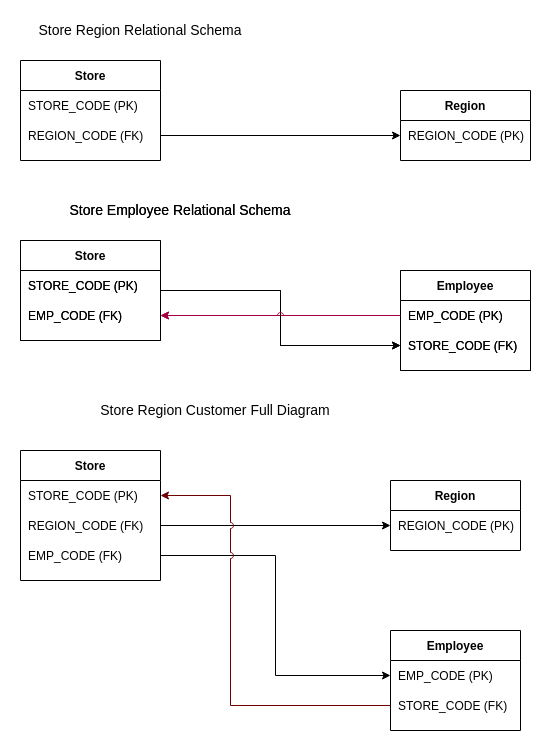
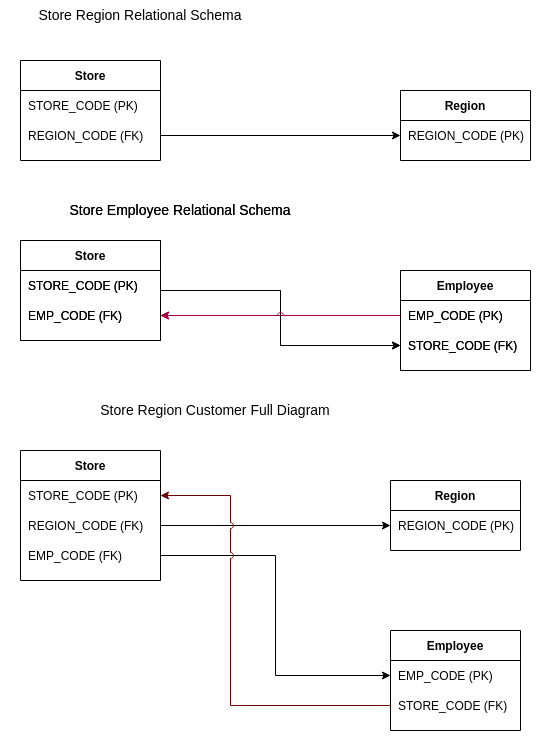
  <mxCell id="0" />
  <mxCell id="1" parent="0" />
  <mxCell id="2" value="Store" style="shape=table;startSize=30;container=1;collapsible=1;childLayout=tableLayout;fixedRows=1;rowLines=0;fontStyle=1;align=center;resizeLast=1;" parent="1" vertex="1"><mxGeometry x="20" y="60" width="140" height="100" as="geometry" /></mxCell>
  <mxCell id="3" value="" style="shape=partialRectangle;collapsible=0;dropTarget=0;pointerEvents=0;fillColor=none;points=[[0,0.5],[1,0.5]];portConstraint=eastwest;top=0;left=0;right=0;bottom=0;" parent="2" vertex="1"><mxGeometry y="30" width="140" height="30" as="geometry" /></mxCell>
  <mxCell id="4" value="STORE_CODE (PK)" style="shape=partialRectangle;overflow=hidden;connectable=0;fillColor=none;top=0;left=0;bottom=0;right=0;align=left;spacingLeft=6;" parent="3" vertex="1"><mxGeometry width="140" height="30" as="geometry" /></mxCell>
  <mxCell id="5" style="shape=partialRectangle;collapsible=0;dropTarget=0;pointerEvents=0;fillColor=none;points=[[0,0.5],[1,0.5]];portConstraint=eastwest;top=0;left=0;right=0;bottom=0;" vertex="1" parent="2"><mxGeometry y="60" width="140" height="30" as="geometry" /></mxCell>
  <mxCell id="6" value="REGION_CODE (FK)" style="shape=partialRectangle;overflow=hidden;connectable=0;fillColor=none;top=0;left=0;bottom=0;right=0;align=left;spacingLeft=6;" vertex="1" parent="5"><mxGeometry width="140" height="30" as="geometry" /></mxCell>
  <mxCell id="7" value="Region" style="shape=table;startSize=30;container=1;collapsible=1;childLayout=tableLayout;fixedRows=1;rowLines=0;fontStyle=1;align=center;resizeLast=1;" vertex="1" parent="1"><mxGeometry x="400" y="90" width="130" height="70" as="geometry" /></mxCell>
  <mxCell id="8" value="" style="shape=partialRectangle;collapsible=0;dropTarget=0;pointerEvents=0;fillColor=none;points=[[0,0.5],[1,0.5]];portConstraint=eastwest;top=0;left=0;right=0;bottom=0;" vertex="1" parent="7"><mxGeometry y="30" width="130" height="30" as="geometry" /></mxCell>
  <mxCell id="9" value="REGION_CODE (PK)" style="shape=partialRectangle;overflow=hidden;connectable=0;fillColor=none;top=0;left=0;bottom=0;right=0;align=left;spacingLeft=6;" vertex="1" parent="8"><mxGeometry width="130" height="30" as="geometry" /></mxCell>
  <mxCell id="10" style="edgeStyle=orthogonalEdgeStyle;rounded=0;orthogonalLoop=1;jettySize=auto;html=1;entryX=0;entryY=0.5;entryDx=0;entryDy=0;" edge="1" parent="1" source="5" target="8"><mxGeometry relative="1" as="geometry" /></mxCell>
- <mxCell id="11" value="Store Region Relational Schema" style="text;html=1;strokeColor=none;fillColor=none;align=center;verticalAlign=middle;whiteSpace=wrap;rounded=0;fontSize=14;" vertex="1" parent="1"><mxGeometry x="30" y="20" width="220" height="20" as="geometry" /></mxCell>
+ <mxCell id="11" value="Store Region Relational Schema" style="text;html=1;strokeColor=none;fillColor=none;align=center;verticalAlign=middle;whiteSpace=wrap;rounded=0;fontSize=14;" vertex="1" parent="1"><mxGeometry x="30" y="5" width="220" height="20" as="geometry" /></mxCell>
  <mxCell id="12" style="edgeStyle=orthogonalEdgeStyle;rounded=0;orthogonalLoop=1;jettySize=auto;html=1;fontSize=14;" edge="1" parent="1" source="13" target="21"><mxGeometry relative="1" as="geometry"><mxPoint x="340" y="280" as="targetPoint" /></mxGeometry></mxCell>
  <mxCell id="13" value="Store" style="shape=table;startSize=30;container=1;collapsible=1;childLayout=tableLayout;fixedRows=1;rowLines=0;fontStyle=1;align=center;resizeLast=1;" vertex="1" parent="1"><mxGeometry x="20" y="240" width="140" height="100" as="geometry" /></mxCell>
  <mxCell id="14" value="" style="shape=partialRectangle;collapsible=0;dropTarget=0;pointerEvents=0;fillColor=none;points=[[0,0.5],[1,0.5]];portConstraint=eastwest;top=0;left=0;right=0;bottom=0;" vertex="1" parent="13"><mxGeometry y="30" width="140" height="30" as="geometry" /></mxCell>
  <mxCell id="15" value="STORE_CODE (PK)" style="shape=partialRectangle;overflow=hidden;connectable=0;fillColor=none;top=0;left=0;bottom=0;right=0;align=left;spacingLeft=6;" vertex="1" parent="14"><mxGeometry width="140" height="30" as="geometry" /></mxCell>
  <mxCell id="16" style="shape=partialRectangle;collapsible=0;dropTarget=0;pointerEvents=0;fillColor=none;points=[[0,0.5],[1,0.5]];portConstraint=eastwest;top=0;left=0;right=0;bottom=0;" vertex="1" parent="13"><mxGeometry y="60" width="140" height="30" as="geometry" /></mxCell>
  <mxCell id="17" value="EMP_CODE (FK)" style="shape=partialRectangle;overflow=hidden;connectable=0;fillColor=none;top=0;left=0;bottom=0;right=0;align=left;spacingLeft=6;" vertex="1" parent="16"><mxGeometry width="140" height="30" as="geometry" /></mxCell>
  <mxCell id="18" value="Employee" style="shape=table;startSize=30;container=1;collapsible=1;childLayout=tableLayout;fixedRows=1;rowLines=0;fontStyle=1;align=center;resizeLast=1;" vertex="1" parent="1"><mxGeometry x="400" y="270" width="130" height="100" as="geometry" /></mxCell>
  <mxCell id="19" value="" style="shape=partialRectangle;collapsible=0;dropTarget=0;pointerEvents=0;fillColor=none;points=[[0,0.5],[1,0.5]];portConstraint=eastwest;top=0;left=0;right=0;bottom=0;" vertex="1" parent="18"><mxGeometry y="30" width="130" height="30" as="geometry" /></mxCell>
  <mxCell id="20" value="EMP_CODE (PK)" style="shape=partialRectangle;overflow=hidden;connectable=0;fillColor=none;top=0;left=0;bottom=0;right=0;align=left;spacingLeft=6;" vertex="1" parent="19"><mxGeometry width="130" height="30" as="geometry" /></mxCell>
  <mxCell id="21" style="shape=partialRectangle;collapsible=0;dropTarget=0;pointerEvents=0;fillColor=none;points=[[0,0.5],[1,0.5]];portConstraint=eastwest;top=0;left=0;right=0;bottom=0;" vertex="1" parent="18"><mxGeometry y="60" width="130" height="30" as="geometry" /></mxCell>
  <mxCell id="22" value="STORE_CODE (FK)" style="shape=partialRectangle;overflow=hidden;connectable=0;fillColor=none;top=0;left=0;bottom=0;right=0;align=left;spacingLeft=6;" vertex="1" parent="21"><mxGeometry width="130" height="30" as="geometry" /></mxCell>
  <mxCell id="23" value="Store Employee Relational Schema" style="text;html=1;strokeColor=none;fillColor=none;align=center;verticalAlign=middle;whiteSpace=wrap;rounded=0;fontSize=14;" vertex="1" parent="1"><mxGeometry x="30" y="200" width="300" height="20" as="geometry" /></mxCell>
  <mxCell id="24" style="edgeStyle=orthogonalEdgeStyle;rounded=0;orthogonalLoop=1;jettySize=auto;html=1;entryX=1;entryY=0.5;entryDx=0;entryDy=0;fontSize=14;fillColor=#d80073;strokeColor=#A50040;" edge="1" parent="1" source="19" target="16"><mxGeometry relative="1" as="geometry" /></mxCell>
  <mxCell id="25" style="edgeStyle=orthogonalEdgeStyle;rounded=0;orthogonalLoop=1;jettySize=auto;html=1;fontSize=14;" edge="1" parent="1" source="26" target="34"><mxGeometry relative="1" as="geometry"><mxPoint x="340" y="280" as="targetPoint" /></mxGeometry></mxCell>
  <mxCell id="26" value="Store" style="shape=table;startSize=30;container=1;collapsible=1;childLayout=tableLayout;fixedRows=1;rowLines=0;fontStyle=1;align=center;resizeLast=1;" vertex="1" parent="1"><mxGeometry x="20" y="240" width="140" height="100" as="geometry" /></mxCell>
  <mxCell id="27" value="" style="shape=partialRectangle;collapsible=0;dropTarget=0;pointerEvents=0;fillColor=none;points=[[0,0.5],[1,0.5]];portConstraint=eastwest;top=0;left=0;right=0;bottom=0;" vertex="1" parent="26"><mxGeometry y="30" width="140" height="30" as="geometry" /></mxCell>
  <mxCell id="28" value="STORE_CODE (PK)" style="shape=partialRectangle;overflow=hidden;connectable=0;fillColor=none;top=0;left=0;bottom=0;right=0;align=left;spacingLeft=6;" vertex="1" parent="27"><mxGeometry width="140" height="30" as="geometry" /></mxCell>
  <mxCell id="29" style="shape=partialRectangle;collapsible=0;dropTarget=0;pointerEvents=0;fillColor=none;points=[[0,0.5],[1,0.5]];portConstraint=eastwest;top=0;left=0;right=0;bottom=0;" vertex="1" parent="26"><mxGeometry y="60" width="140" height="30" as="geometry" /></mxCell>
  <mxCell id="30" value="EMP_CODE (FK)" style="shape=partialRectangle;overflow=hidden;connectable=0;fillColor=none;top=0;left=0;bottom=0;right=0;align=left;spacingLeft=6;" vertex="1" parent="29"><mxGeometry width="140" height="30" as="geometry" /></mxCell>
  <mxCell id="31" value="Employee" style="shape=table;startSize=30;container=1;collapsible=1;childLayout=tableLayout;fixedRows=1;rowLines=0;fontStyle=1;align=center;resizeLast=1;" vertex="1" parent="1"><mxGeometry x="400" y="270" width="130" height="100" as="geometry" /></mxCell>
  <mxCell id="32" value="" style="shape=partialRectangle;collapsible=0;dropTarget=0;pointerEvents=0;fillColor=none;points=[[0,0.5],[1,0.5]];portConstraint=eastwest;top=0;left=0;right=0;bottom=0;" vertex="1" parent="31"><mxGeometry y="30" width="130" height="30" as="geometry" /></mxCell>
  <mxCell id="33" value="EMP_CODE (PK)" style="shape=partialRectangle;overflow=hidden;connectable=0;fillColor=none;top=0;left=0;bottom=0;right=0;align=left;spacingLeft=6;" vertex="1" parent="32"><mxGeometry width="130" height="30" as="geometry" /></mxCell>
  <mxCell id="34" style="shape=partialRectangle;collapsible=0;dropTarget=0;pointerEvents=0;fillColor=none;points=[[0,0.5],[1,0.5]];portConstraint=eastwest;top=0;left=0;right=0;bottom=0;" vertex="1" parent="31"><mxGeometry y="60" width="130" height="30" as="geometry" /></mxCell>
  <mxCell id="35" value="STORE_CODE (FK)" style="shape=partialRectangle;overflow=hidden;connectable=0;fillColor=none;top=0;left=0;bottom=0;right=0;align=left;spacingLeft=6;" vertex="1" parent="34"><mxGeometry width="130" height="30" as="geometry" /></mxCell>
  <mxCell id="36" value="Store Employee Relational Schema" style="text;html=1;strokeColor=none;fillColor=none;align=center;verticalAlign=middle;whiteSpace=wrap;rounded=0;fontSize=14;" vertex="1" parent="1"><mxGeometry x="30" y="200" width="300" height="20" as="geometry" /></mxCell>
  <mxCell id="37" style="edgeStyle=orthogonalEdgeStyle;rounded=0;orthogonalLoop=1;jettySize=auto;html=1;entryX=1;entryY=0.5;entryDx=0;entryDy=0;fontSize=14;fillColor=#d80073;strokeColor=#A50040;jumpStyle=arc;" edge="1" parent="1" source="32" target="29"><mxGeometry relative="1" as="geometry" /></mxCell>
  <mxCell id="38" value="Store" style="shape=table;startSize=30;container=1;collapsible=1;childLayout=tableLayout;fixedRows=1;rowLines=0;fontStyle=1;align=center;resizeLast=1;" vertex="1" parent="1"><mxGeometry x="20" y="450" width="140" height="130" as="geometry" /></mxCell>
  <mxCell id="39" value="" style="shape=partialRectangle;collapsible=0;dropTarget=0;pointerEvents=0;fillColor=none;points=[[0,0.5],[1,0.5]];portConstraint=eastwest;top=0;left=0;right=0;bottom=0;" vertex="1" parent="38"><mxGeometry y="30" width="140" height="30" as="geometry" /></mxCell>
  <mxCell id="40" value="STORE_CODE (PK)" style="shape=partialRectangle;overflow=hidden;connectable=0;fillColor=none;top=0;left=0;bottom=0;right=0;align=left;spacingLeft=6;" vertex="1" parent="39"><mxGeometry width="140" height="30" as="geometry" /></mxCell>
  <mxCell id="41" style="shape=partialRectangle;collapsible=0;dropTarget=0;pointerEvents=0;fillColor=none;points=[[0,0.5],[1,0.5]];portConstraint=eastwest;top=0;left=0;right=0;bottom=0;" vertex="1" parent="38"><mxGeometry y="60" width="140" height="30" as="geometry" /></mxCell>
  <mxCell id="42" value="REGION_CODE (FK)" style="shape=partialRectangle;overflow=hidden;connectable=0;fillColor=none;top=0;left=0;bottom=0;right=0;align=left;spacingLeft=6;" vertex="1" parent="41"><mxGeometry width="140" height="30" as="geometry" /></mxCell>
  <mxCell id="43" style="shape=partialRectangle;collapsible=0;dropTarget=0;pointerEvents=0;fillColor=none;points=[[0,0.5],[1,0.5]];portConstraint=eastwest;top=0;left=0;right=0;bottom=0;" vertex="1" parent="38"><mxGeometry y="90" width="140" height="30" as="geometry" /></mxCell>
  <mxCell id="44" value="EMP_CODE (FK)" style="shape=partialRectangle;overflow=hidden;connectable=0;fillColor=none;top=0;left=0;bottom=0;right=0;align=left;spacingLeft=6;" vertex="1" parent="43"><mxGeometry width="140" height="30" as="geometry" /></mxCell>
  <mxCell id="45" value="Region" style="shape=table;startSize=30;container=1;collapsible=1;childLayout=tableLayout;fixedRows=1;rowLines=0;fontStyle=1;align=center;resizeLast=1;" vertex="1" parent="1"><mxGeometry x="390" y="480" width="130" height="70" as="geometry" /></mxCell>
  <mxCell id="46" value="" style="shape=partialRectangle;collapsible=0;dropTarget=0;pointerEvents=0;fillColor=none;points=[[0,0.5],[1,0.5]];portConstraint=eastwest;top=0;left=0;right=0;bottom=0;" vertex="1" parent="45"><mxGeometry y="30" width="130" height="30" as="geometry" /></mxCell>
  <mxCell id="47" value="REGION_CODE (PK)" style="shape=partialRectangle;overflow=hidden;connectable=0;fillColor=none;top=0;left=0;bottom=0;right=0;align=left;spacingLeft=6;" vertex="1" parent="46"><mxGeometry width="130" height="30" as="geometry" /></mxCell>
  <mxCell id="48" style="edgeStyle=orthogonalEdgeStyle;rounded=0;orthogonalLoop=1;jettySize=auto;html=1;entryX=0;entryY=0.5;entryDx=0;entryDy=0;" edge="1" parent="1" source="41" target="46"><mxGeometry relative="1" as="geometry" /></mxCell>
  <mxCell id="49" value="Store Region Customer Full Diagram" style="text;html=1;strokeColor=none;fillColor=none;align=center;verticalAlign=middle;whiteSpace=wrap;rounded=0;fontSize=14;" vertex="1" parent="1"><mxGeometry x="55" y="400" width="320" height="20" as="geometry" /></mxCell>
  <mxCell id="50" value="Employee" style="shape=table;startSize=30;container=1;collapsible=1;childLayout=tableLayout;fixedRows=1;rowLines=0;fontStyle=1;align=center;resizeLast=1;" vertex="1" parent="1"><mxGeometry x="390" y="630" width="130" height="100" as="geometry" /></mxCell>
  <mxCell id="51" value="" style="shape=partialRectangle;collapsible=0;dropTarget=0;pointerEvents=0;fillColor=none;points=[[0,0.5],[1,0.5]];portConstraint=eastwest;top=0;left=0;right=0;bottom=0;" vertex="1" parent="50"><mxGeometry y="30" width="130" height="30" as="geometry" /></mxCell>
  <mxCell id="52" value="EMP_CODE (PK)" style="shape=partialRectangle;overflow=hidden;connectable=0;fillColor=none;top=0;left=0;bottom=0;right=0;align=left;spacingLeft=6;" vertex="1" parent="51"><mxGeometry width="130" height="30" as="geometry" /></mxCell>
  <mxCell id="53" style="shape=partialRectangle;collapsible=0;dropTarget=0;pointerEvents=0;fillColor=none;points=[[0,0.5],[1,0.5]];portConstraint=eastwest;top=0;left=0;right=0;bottom=0;" vertex="1" parent="50"><mxGeometry y="60" width="130" height="30" as="geometry" /></mxCell>
  <mxCell id="54" value="STORE_CODE (FK)" style="shape=partialRectangle;overflow=hidden;connectable=0;fillColor=none;top=0;left=0;bottom=0;right=0;align=left;spacingLeft=6;" vertex="1" parent="53"><mxGeometry width="130" height="30" as="geometry" /></mxCell>
  <mxCell id="55" style="edgeStyle=orthogonalEdgeStyle;rounded=0;orthogonalLoop=1;jettySize=auto;html=1;fontSize=14;" edge="1" parent="1" source="43" target="51"><mxGeometry relative="1" as="geometry" /></mxCell>
  <mxCell id="56" style="edgeStyle=orthogonalEdgeStyle;rounded=0;jumpStyle=arc;orthogonalLoop=1;jettySize=auto;html=1;fontSize=14;fillColor=#a20025;strokeColor=#6F0000;" edge="1" parent="1" source="53" target="39"><mxGeometry relative="1" as="geometry"><Array as="points"><mxPoint x="230" y="705" /><mxPoint x="230" y="495" /></Array></mxGeometry></mxCell>
